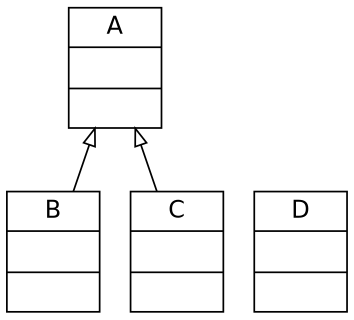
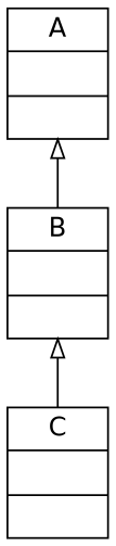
  digraph {
    rankdir=BT
    fontname="DejaVu Sans"
    node [shape=record fontname="DejaVu Sans"]
    edge [arrowhead=empty arrowtail=none fontname="DejaVu Sans"]
    n1 [label="{A|\l|}"]
    n2 [label="{B|\l|}"]
    n3 [label="{C|\l|}"]
-   n4 [label="{D|\l|}"]
    n2 -> n1
-   n3 -> n1
+   n3 -> n2
  }
